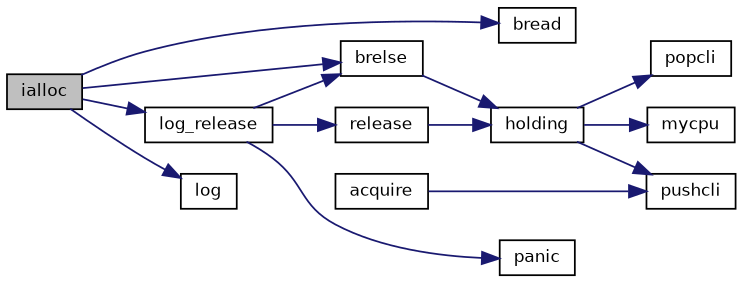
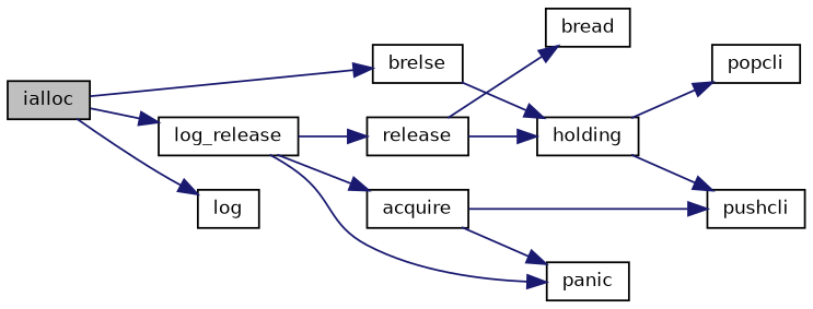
  digraph {
    rankdir=LR
    node [color=black fillcolor=white fontname=Helvetica fontsize=10 shape=record style=filled]
    edge [color=midnightblue fontname=Helvetica fontsize=10 labelfontname=Helvetica labelfontsize=10 style=solid]
    n1 [fillcolor=grey75 fontcolor=black height=0.2 label=ialloc width=0.4]
    n2 [height=0.2 label=bread width=0.4]
    n3 [height=0.2 label=brelse width=0.4]
    n4 [height=0.2 label=log_release width=0.4]
    n5 [height=0.2 label=log width=0.4]
    n6 [height=0.2 label=holding width=0.4]
    n7 [height=0.2 label=acquire width=0.4]
    n8 [height=0.2 label=panic width=0.4]
    n9 [height=0.2 label=release width=0.4]
    n10 [height=0.2 label=pushcli width=0.4]
-   n11 [height=0.2 label=mycpu width=0.4]
    n12 [height=0.2 label=popcli width=0.4]
-   n1 -> n2
+   n9 -> n2
    n1 -> n3
    n1 -> n4
    n1 -> n5
    n3 -> n6
-   n4 -> n3
+   n4 -> n7
    n4 -> n8
    n4 -> n9
    n6 -> n10
-   n6 -> n11
    n6 -> n12
+   n7 -> n8
    n7 -> n10
    n9 -> n6
  }
